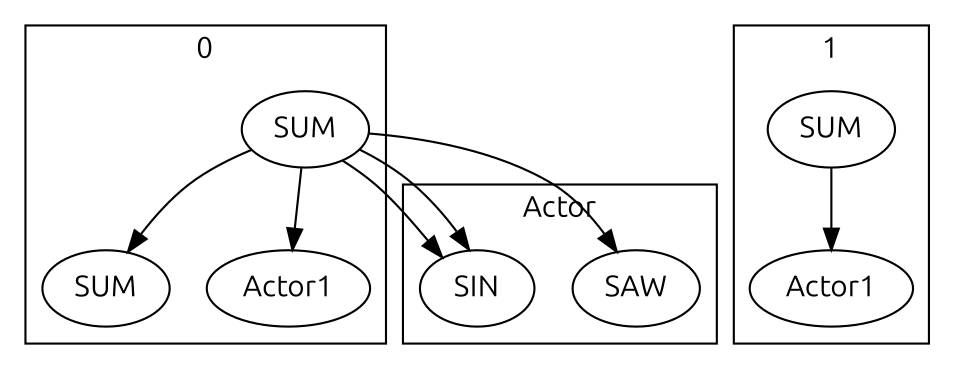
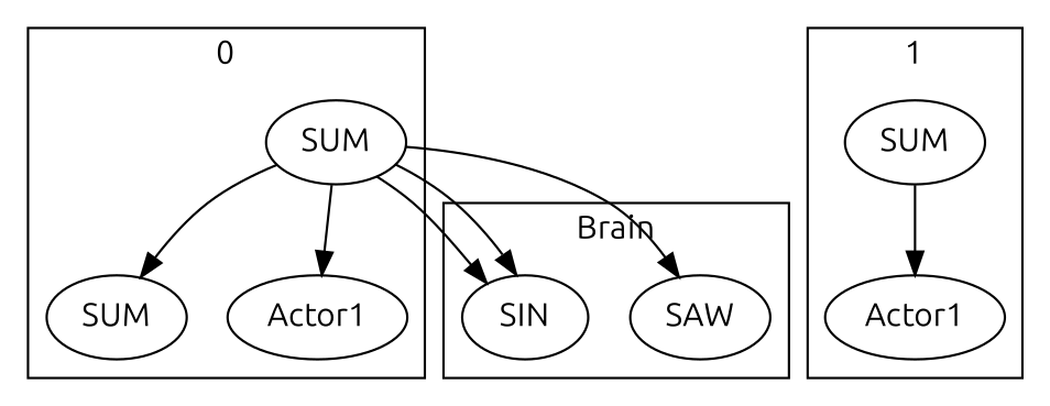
  digraph {
    fontname=Ubuntu
    node [fontname=Ubuntu]
    edge [fontname=Ubuntu]
    n1 [label=SUM]
    n2 [label=SUM]
    n3 [label=Actor1]
    n4 [label=SAW]
    n5 [label=SIN]
    n6 [label=SUM]
    n7 [label=Actor1]
    subgraph cluster_1 {
      label=0
      n1
      n2
      n3
    }
    subgraph cluster_2 {
-     label=Actor
+     label=Brain
      n4
      n5
    }
    subgraph cluster_3 {
      label=1
      n6
      n7
    }
    n1 -> n2
    n1 -> n3
    n1 -> n4
    n1 -> n5
    n1 -> n5
    n6 -> n7
  }
